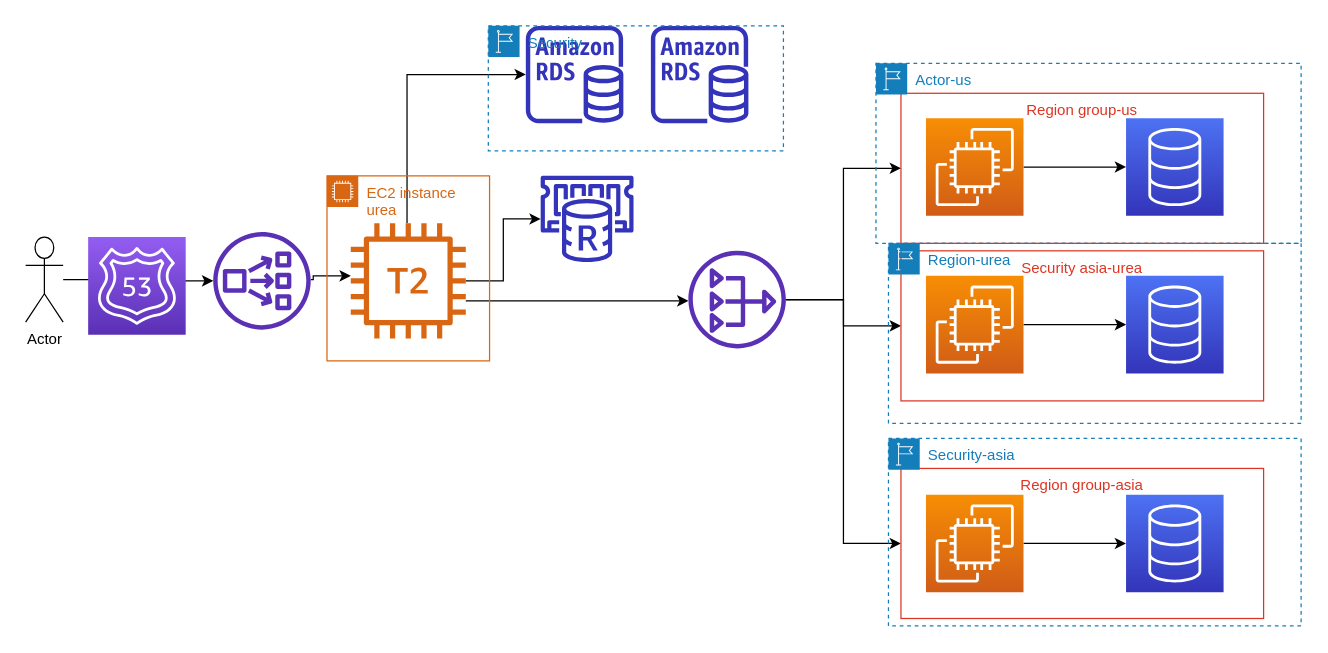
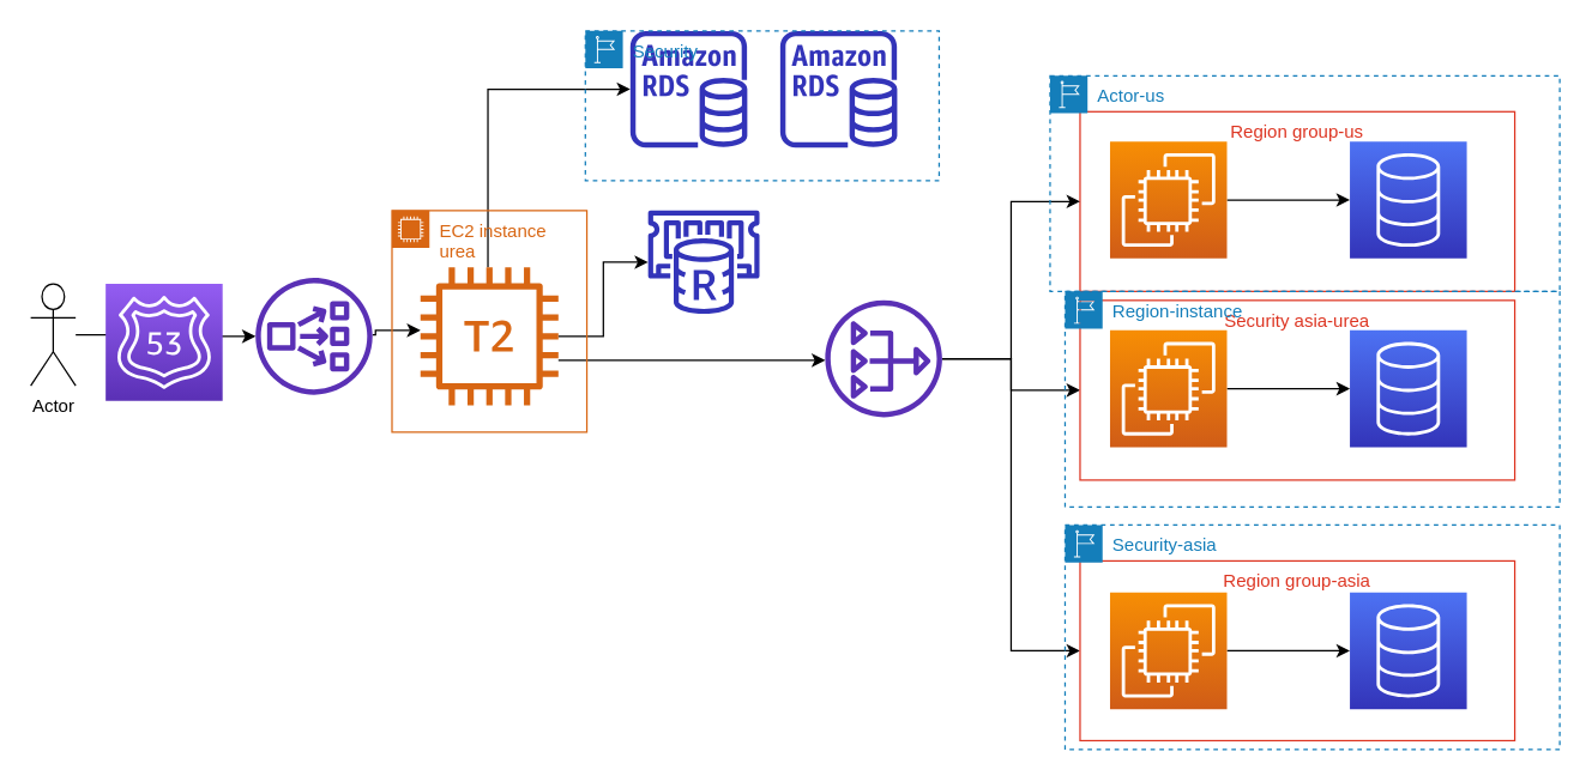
  <mxCell id="0" />
  <mxCell id="1" parent="0" />
  <mxCell id="2" value="" style="points=[[0,0,0],[0.25,0,0],[0.5,0,0],[0.75,0,0],[1,0,0],[0,1,0],[0.25,1,0],[0.5,1,0],[0.75,1,0],[1,1,0],[0,0.25,0],[0,0.5,0],[0,0.75,0],[1,0.25,0],[1,0.5,0],[1,0.75,0]];outlineConnect=0;fontColor=#232F3E;gradientColor=#4D72F3;gradientDirection=north;fillColor=#3334B9;strokeColor=#ffffff;dashed=0;verticalLabelPosition=bottom;verticalAlign=top;align=center;html=1;fontSize=12;fontStyle=0;aspect=fixed;shape=mxgraph.aws4.resourceIcon;resIcon=mxgraph.aws4.database;" vertex="1" parent="1"><mxGeometry x="900" y="94" width="78" height="78" as="geometry" /></mxCell>
  <mxCell id="3" style="edgeStyle=orthogonalEdgeStyle;rounded=0;orthogonalLoop=1;jettySize=auto;html=1;" edge="1" parent="1" source="4" target="13"><mxGeometry relative="1" as="geometry" /></mxCell>
  <mxCell id="4" value="Actor" style="shape=umlActor;verticalLabelPosition=bottom;verticalAlign=top;html=1;outlineConnect=0;" vertex="1" parent="1"><mxGeometry x="20" y="189" width="30" height="68" as="geometry" /></mxCell>
  <mxCell id="5" value="Region group-us" style="fillColor=none;strokeColor=#DD3522;verticalAlign=top;fontStyle=0;fontColor=#DD3522;" vertex="1" parent="1"><mxGeometry x="720" y="74" width="290" height="120" as="geometry" /></mxCell>
  <mxCell id="6" value="" style="edgeStyle=orthogonalEdgeStyle;rounded=0;orthogonalLoop=1;jettySize=auto;html=1;" edge="1" parent="1" source="7" target="2"><mxGeometry relative="1" as="geometry" /></mxCell>
  <mxCell id="7" value="" style="points=[[0,0,0],[0.25,0,0],[0.5,0,0],[0.75,0,0],[1,0,0],[0,1,0],[0.25,1,0],[0.5,1,0],[0.75,1,0],[1,1,0],[0,0.25,0],[0,0.5,0],[0,0.75,0],[1,0.25,0],[1,0.5,0],[1,0.75,0]];outlineConnect=0;fontColor=#232F3E;gradientColor=#F78E04;gradientDirection=north;fillColor=#D05C17;strokeColor=#ffffff;dashed=0;verticalLabelPosition=bottom;verticalAlign=top;align=center;html=1;fontSize=12;fontStyle=0;aspect=fixed;shape=mxgraph.aws4.resourceIcon;resIcon=mxgraph.aws4.ec2;" vertex="1" parent="1"><mxGeometry x="740" y="94" width="78" height="78" as="geometry" /></mxCell>
  <mxCell id="8" style="edgeStyle=orthogonalEdgeStyle;rounded=0;orthogonalLoop=1;jettySize=auto;html=1;" edge="1" parent="1" source="11"><mxGeometry relative="1" as="geometry"><mxPoint x="420" y="59" as="targetPoint" /><Array as="points"><mxPoint x="325" y="59" /></Array></mxGeometry></mxCell>
  <mxCell id="9" value="" style="edgeStyle=orthogonalEdgeStyle;rounded=0;orthogonalLoop=1;jettySize=auto;html=1;" edge="1" parent="1" source="11" target="27"><mxGeometry relative="1" as="geometry"><mxPoint x="420" y="155" as="targetPoint" /></mxGeometry></mxCell>
  <mxCell id="10" style="edgeStyle=orthogonalEdgeStyle;rounded=0;orthogonalLoop=1;jettySize=auto;html=1;" edge="1" parent="1" source="11" target="17"><mxGeometry relative="1" as="geometry"><Array as="points"><mxPoint x="520" y="240" /><mxPoint x="520" y="240" /></Array></mxGeometry></mxCell>
  <mxCell id="11" value="" style="outlineConnect=0;fontColor=#232F3E;gradientColor=none;fillColor=#D86613;strokeColor=none;dashed=0;verticalLabelPosition=bottom;verticalAlign=top;align=center;html=1;fontSize=12;fontStyle=0;aspect=fixed;pointerEvents=1;shape=mxgraph.aws4.t2_instance;" vertex="1" parent="1"><mxGeometry x="280" y="178" width="92" height="92" as="geometry" /></mxCell>
  <mxCell id="12" style="edgeStyle=orthogonalEdgeStyle;rounded=0;orthogonalLoop=1;jettySize=auto;html=1;" edge="1" parent="1" source="13" target="11"><mxGeometry relative="1" as="geometry"><mxPoint x="250" y="110" as="targetPoint" /><Array as="points"><mxPoint x="250" y="223" /><mxPoint x="250" y="220" /></Array></mxGeometry></mxCell>
  <mxCell id="13" value="" style="outlineConnect=0;fontColor=#232F3E;gradientColor=none;fillColor=#5A30B5;strokeColor=none;dashed=0;verticalLabelPosition=bottom;verticalAlign=top;align=center;html=1;fontSize=12;fontStyle=0;aspect=fixed;pointerEvents=1;shape=mxgraph.aws4.network_load_balancer;" vertex="1" parent="1"><mxGeometry x="170" y="185" width="78" height="78" as="geometry" /></mxCell>
  <mxCell id="14" style="edgeStyle=orthogonalEdgeStyle;rounded=0;orthogonalLoop=1;jettySize=auto;html=1;entryX=0;entryY=0.5;entryDx=0;entryDy=0;" edge="1" parent="1" source="17" target="5"><mxGeometry relative="1" as="geometry" /></mxCell>
  <mxCell id="15" style="edgeStyle=orthogonalEdgeStyle;rounded=0;orthogonalLoop=1;jettySize=auto;html=1;" edge="1" parent="1" source="17" target="19"><mxGeometry relative="1" as="geometry" /></mxCell>
  <mxCell id="16" style="edgeStyle=orthogonalEdgeStyle;rounded=0;orthogonalLoop=1;jettySize=auto;html=1;entryX=0;entryY=0.5;entryDx=0;entryDy=0;" edge="1" parent="1" source="17" target="23"><mxGeometry relative="1" as="geometry" /></mxCell>
  <mxCell id="17" value="" style="outlineConnect=0;fontColor=#232F3E;gradientColor=none;fillColor=#5A30B5;strokeColor=none;dashed=0;verticalLabelPosition=bottom;verticalAlign=top;align=center;html=1;fontSize=12;fontStyle=0;aspect=fixed;pointerEvents=1;shape=mxgraph.aws4.nat_gateway;" vertex="1" parent="1"><mxGeometry x="550" y="200" width="78" height="78" as="geometry" /></mxCell>
  <mxCell id="18" value="" style="points=[[0,0,0],[0.25,0,0],[0.5,0,0],[0.75,0,0],[1,0,0],[0,1,0],[0.25,1,0],[0.5,1,0],[0.75,1,0],[1,1,0],[0,0.25,0],[0,0.5,0],[0,0.75,0],[1,0.25,0],[1,0.5,0],[1,0.75,0]];outlineConnect=0;fontColor=#232F3E;gradientColor=#4D72F3;gradientDirection=north;fillColor=#3334B9;strokeColor=#ffffff;dashed=0;verticalLabelPosition=bottom;verticalAlign=top;align=center;html=1;fontSize=12;fontStyle=0;aspect=fixed;shape=mxgraph.aws4.resourceIcon;resIcon=mxgraph.aws4.database;" vertex="1" parent="1"><mxGeometry x="900" y="220" width="78" height="78" as="geometry" /></mxCell>
  <mxCell id="19" value="Security asia-urea" style="fillColor=none;strokeColor=#DD3522;verticalAlign=top;fontStyle=0;fontColor=#DD3522;" vertex="1" parent="1"><mxGeometry x="720" y="200" width="290" height="120" as="geometry" /></mxCell>
  <mxCell id="20" value="" style="edgeStyle=orthogonalEdgeStyle;rounded=0;orthogonalLoop=1;jettySize=auto;html=1;" edge="1" parent="1" source="21" target="18"><mxGeometry relative="1" as="geometry" /></mxCell>
  <mxCell id="21" value="" style="points=[[0,0,0],[0.25,0,0],[0.5,0,0],[0.75,0,0],[1,0,0],[0,1,0],[0.25,1,0],[0.5,1,0],[0.75,1,0],[1,1,0],[0,0.25,0],[0,0.5,0],[0,0.75,0],[1,0.25,0],[1,0.5,0],[1,0.75,0]];outlineConnect=0;fontColor=#232F3E;gradientColor=#F78E04;gradientDirection=north;fillColor=#D05C17;strokeColor=#ffffff;dashed=0;verticalLabelPosition=bottom;verticalAlign=top;align=center;html=1;fontSize=12;fontStyle=0;aspect=fixed;shape=mxgraph.aws4.resourceIcon;resIcon=mxgraph.aws4.ec2;" vertex="1" parent="1"><mxGeometry x="740" y="220" width="78" height="78" as="geometry" /></mxCell>
  <mxCell id="22" value="" style="points=[[0,0,0],[0.25,0,0],[0.5,0,0],[0.75,0,0],[1,0,0],[0,1,0],[0.25,1,0],[0.5,1,0],[0.75,1,0],[1,1,0],[0,0.25,0],[0,0.5,0],[0,0.75,0],[1,0.25,0],[1,0.5,0],[1,0.75,0]];outlineConnect=0;fontColor=#232F3E;gradientColor=#4D72F3;gradientDirection=north;fillColor=#3334B9;strokeColor=#ffffff;dashed=0;verticalLabelPosition=bottom;verticalAlign=top;align=center;html=1;fontSize=12;fontStyle=0;aspect=fixed;shape=mxgraph.aws4.resourceIcon;resIcon=mxgraph.aws4.database;" vertex="1" parent="1"><mxGeometry x="900" y="395" width="78" height="78" as="geometry" /></mxCell>
  <mxCell id="23" value="Region group-asia" style="fillColor=none;strokeColor=#DD3522;verticalAlign=top;fontStyle=0;fontColor=#DD3522;" vertex="1" parent="1"><mxGeometry x="720" y="374" width="290" height="120" as="geometry" /></mxCell>
  <mxCell id="24" value="" style="edgeStyle=orthogonalEdgeStyle;rounded=0;orthogonalLoop=1;jettySize=auto;html=1;" edge="1" parent="1" source="25" target="22"><mxGeometry relative="1" as="geometry" /></mxCell>
  <mxCell id="25" value="" style="points=[[0,0,0],[0.25,0,0],[0.5,0,0],[0.75,0,0],[1,0,0],[0,1,0],[0.25,1,0],[0.5,1,0],[0.75,1,0],[1,1,0],[0,0.25,0],[0,0.5,0],[0,0.75,0],[1,0.25,0],[1,0.5,0],[1,0.75,0]];outlineConnect=0;fontColor=#232F3E;gradientColor=#F78E04;gradientDirection=north;fillColor=#D05C17;strokeColor=#ffffff;dashed=0;verticalLabelPosition=bottom;verticalAlign=top;align=center;html=1;fontSize=12;fontStyle=0;aspect=fixed;shape=mxgraph.aws4.resourceIcon;resIcon=mxgraph.aws4.ec2;" vertex="1" parent="1"><mxGeometry x="740" y="395" width="78" height="78" as="geometry" /></mxCell>
  <mxCell id="26" value="" style="outlineConnect=0;fontColor=#232F3E;gradientColor=none;fillColor=#3334B9;strokeColor=none;dashed=0;verticalLabelPosition=bottom;verticalAlign=top;align=center;html=1;fontSize=12;fontStyle=0;aspect=fixed;pointerEvents=1;shape=mxgraph.aws4.rds_instance;" vertex="1" parent="1"><mxGeometry x="420" width="78" height="78" as="geometry" y="20" /></mxCell>
  <mxCell id="27" value="" style="outlineConnect=0;fontColor=#232F3E;gradientColor=none;fillColor=#3334B9;strokeColor=none;dashed=0;verticalLabelPosition=bottom;verticalAlign=top;align=center;html=1;fontSize=12;fontStyle=0;aspect=fixed;pointerEvents=1;shape=mxgraph.aws4.elasticache_for_redis;" vertex="1" parent="1"><mxGeometry x="430" y="140" width="78" height="69" as="geometry" /></mxCell>
  <mxCell id="28" value="" style="outlineConnect=0;fontColor=#232F3E;gradientColor=none;fillColor=#3334B9;strokeColor=none;dashed=0;verticalLabelPosition=bottom;verticalAlign=top;align=center;html=1;fontSize=12;fontStyle=0;aspect=fixed;pointerEvents=1;shape=mxgraph.aws4.rds_instance;" vertex="1" parent="1"><mxGeometry x="520" width="78" height="78" as="geometry" y="20" /></mxCell>
  <mxCell id="29" value="Security" style="points=[[0,0],[0.25,0],[0.5,0],[0.75,0],[1,0],[1,0.25],[1,0.5],[1,0.75],[1,1],[0.75,1],[0.5,1],[0.25,1],[0,1],[0,0.75],[0,0.5],[0,0.25]];outlineConnect=0;gradientColor=none;html=1;whiteSpace=wrap;fontSize=12;fontStyle=0;shape=mxgraph.aws4.group;grIcon=mxgraph.aws4.group_region;strokeColor=#147EBA;fillColor=none;verticalAlign=top;align=left;spacingLeft=30;fontColor=#147EBA;dashed=1;" vertex="1" parent="1"><mxGeometry x="390" width="236" height="100" as="geometry" y="20" /></mxCell>
  <mxCell id="30" value="Actor-us" style="points=[[0,0],[0.25,0],[0.5,0],[0.75,0],[1,0],[1,0.25],[1,0.5],[1,0.75],[1,1],[0.75,1],[0.5,1],[0.25,1],[0,1],[0,0.75],[0,0.5],[0,0.25]];outlineConnect=0;gradientColor=none;html=1;whiteSpace=wrap;fontSize=12;fontStyle=0;shape=mxgraph.aws4.group;grIcon=mxgraph.aws4.group_region;strokeColor=#147EBA;fillColor=none;verticalAlign=top;align=left;spacingLeft=30;fontColor=#147EBA;dashed=1;" vertex="1" parent="1"><mxGeometry x="700" y="50" width="340" height="144" as="geometry" /></mxCell>
- <mxCell id="31" value="Region-urea" style="points=[[0,0],[0.25,0],[0.5,0],[0.75,0],[1,0],[1,0.25],[1,0.5],[1,0.75],[1,1],[0.75,1],[0.5,1],[0.25,1],[0,1],[0,0.75],[0,0.5],[0,0.25]];outlineConnect=0;gradientColor=none;html=1;whiteSpace=wrap;fontSize=12;fontStyle=0;shape=mxgraph.aws4.group;grIcon=mxgraph.aws4.group_region;strokeColor=#147EBA;fillColor=none;verticalAlign=top;align=left;spacingLeft=30;fontColor=#147EBA;dashed=1;" vertex="1" parent="1"><mxGeometry x="710" y="194" width="330" height="144" as="geometry" /></mxCell>
+ <mxCell id="31" value="Region-instance" style="points=[[0,0],[0.25,0],[0.5,0],[0.75,0],[1,0],[1,0.25],[1,0.5],[1,0.75],[1,1],[0.75,1],[0.5,1],[0.25,1],[0,1],[0,0.75],[0,0.5],[0,0.25]];outlineConnect=0;gradientColor=none;html=1;whiteSpace=wrap;fontSize=12;fontStyle=0;shape=mxgraph.aws4.group;grIcon=mxgraph.aws4.group_region;strokeColor=#147EBA;fillColor=none;verticalAlign=top;align=left;spacingLeft=30;fontColor=#147EBA;dashed=1;" vertex="1" parent="1"><mxGeometry x="710" y="194" width="330" height="144" as="geometry" /></mxCell>
  <mxCell id="32" value="Security-asia" style="points=[[0,0],[0.25,0],[0.5,0],[0.75,0],[1,0],[1,0.25],[1,0.5],[1,0.75],[1,1],[0.75,1],[0.5,1],[0.25,1],[0,1],[0,0.75],[0,0.5],[0,0.25]];outlineConnect=0;gradientColor=none;html=1;whiteSpace=wrap;fontSize=12;fontStyle=0;shape=mxgraph.aws4.group;grIcon=mxgraph.aws4.group_region;strokeColor=#147EBA;fillColor=none;verticalAlign=top;align=left;spacingLeft=30;fontColor=#147EBA;dashed=1;" vertex="1" parent="1"><mxGeometry x="710" y="350" width="330" height="150" as="geometry" /></mxCell>
  <mxCell id="33" value="EC2 instance urea" style="points=[[0,0],[0.25,0],[0.5,0],[0.75,0],[1,0],[1,0.25],[1,0.5],[1,0.75],[1,1],[0.75,1],[0.5,1],[0.25,1],[0,1],[0,0.75],[0,0.5],[0,0.25]];outlineConnect=0;gradientColor=none;html=1;whiteSpace=wrap;fontSize=12;fontStyle=0;shape=mxgraph.aws4.group;grIcon=mxgraph.aws4.group_ec2_instance_contents;strokeColor=#D86613;fillColor=none;verticalAlign=top;align=left;spacingLeft=30;fontColor=#D86613;dashed=0;" vertex="1" parent="1"><mxGeometry x="261" y="140" width="130" height="148" as="geometry" /></mxCell>
  <mxCell id="34" value="" style="points=[[0,0,0],[0.25,0,0],[0.5,0,0],[0.75,0,0],[1,0,0],[0,1,0],[0.25,1,0],[0.5,1,0],[0.75,1,0],[1,1,0],[0,0.25,0],[0,0.5,0],[0,0.75,0],[1,0.25,0],[1,0.5,0],[1,0.75,0]];outlineConnect=0;fontColor=#232F3E;gradientColor=#945DF2;gradientDirection=north;fillColor=#5A30B5;strokeColor=#ffffff;dashed=0;verticalLabelPosition=bottom;verticalAlign=top;align=center;html=1;fontSize=12;fontStyle=0;aspect=fixed;shape=mxgraph.aws4.resourceIcon;resIcon=mxgraph.aws4.route_53;" vertex="1" parent="1"><mxGeometry x="70" y="189" width="78" height="78" as="geometry" /></mxCell>
